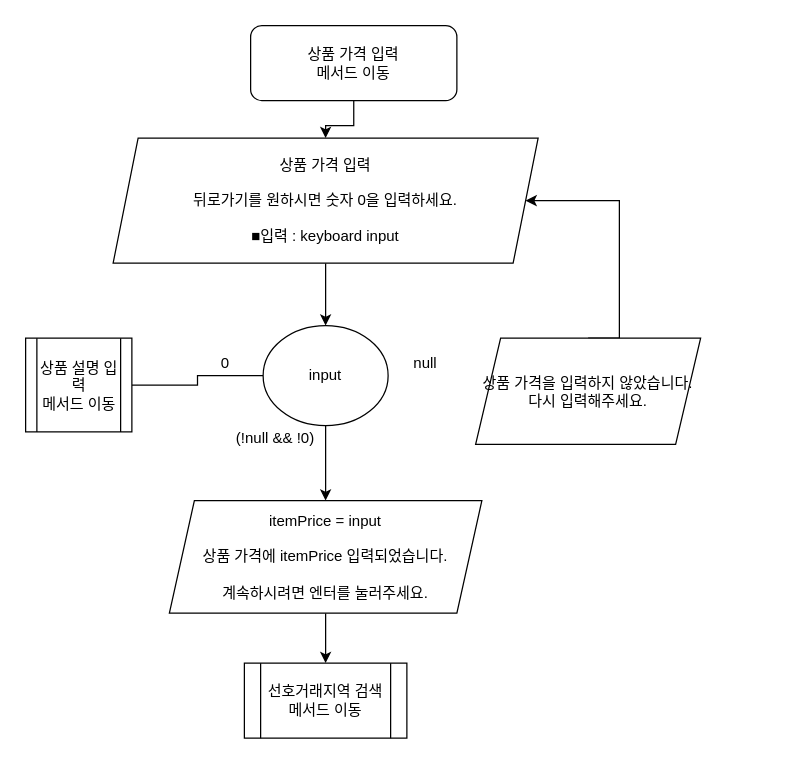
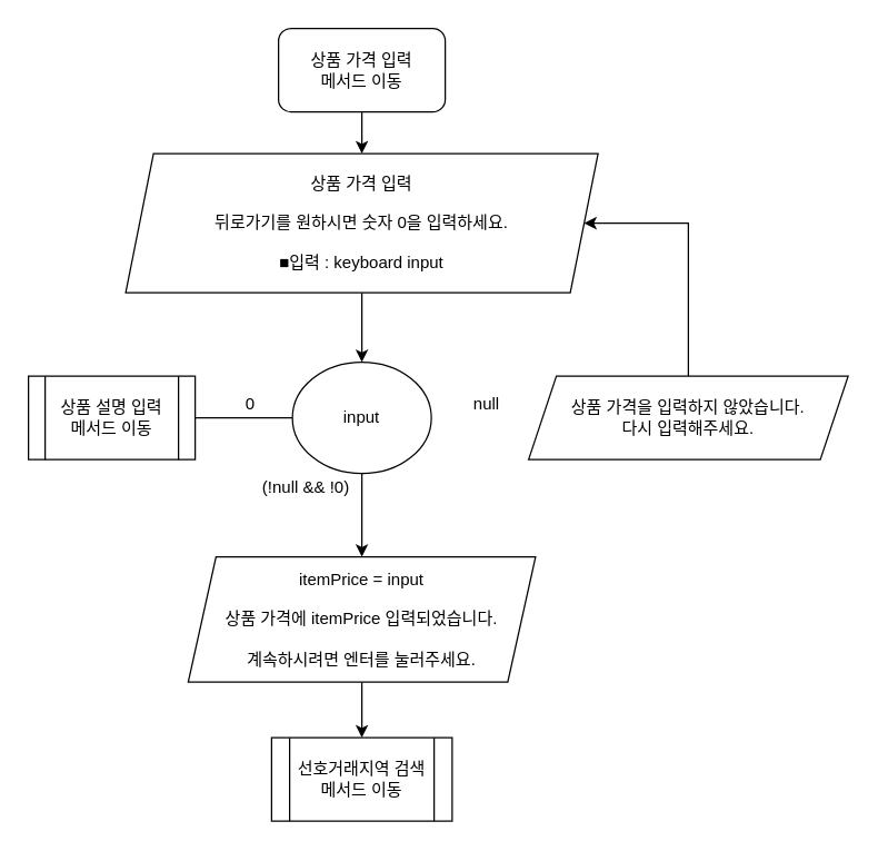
  <mxCell id="0" />
  <mxCell id="1" parent="0" />
  <mxCell id="2" value="" style="edgeStyle=orthogonalEdgeStyle;rounded=0;orthogonalLoop=1;jettySize=auto;html=1;" edge="1" parent="1" source="3" target="5"><mxGeometry relative="1" as="geometry" /></mxCell>
- <mxCell id="3" value="상품 가격 입력&lt;br&gt;메서드 이동" style="rounded=1;whiteSpace=wrap;html=1;" vertex="1" parent="1"><mxGeometry x="200" y="20" width="165" height="60" as="geometry" /></mxCell>
+ <mxCell id="3" value="상품 가격 입력&lt;br&gt;메서드 이동" style="rounded=1;whiteSpace=wrap;html=1;" vertex="1" parent="1"><mxGeometry x="200" y="20" width="120" height="60" as="geometry" /></mxCell>
  <mxCell id="4" value="" style="edgeStyle=orthogonalEdgeStyle;rounded=0;orthogonalLoop=1;jettySize=auto;html=1;" edge="1" parent="1" source="5" target="8"><mxGeometry relative="1" as="geometry" /></mxCell>
  <mxCell id="5" value="상품 가격 입력&lt;br&gt;&lt;br&gt;뒤로가기를 원하시면 숫자 0을 입력하세요.&lt;br&gt;&lt;br&gt;■입력 : keyboard input" style="shape=parallelogram;perimeter=parallelogramPerimeter;whiteSpace=wrap;html=1;fixedSize=1;rounded=1;arcSize=0;" vertex="1" parent="1"><mxGeometry x="90" y="110" width="340" height="100" as="geometry" /></mxCell>
  <mxCell id="6" value="" style="edgeStyle=orthogonalEdgeStyle;rounded=0;orthogonalLoop=1;jettySize=auto;html=1;endArrow=none;" edge="1" parent="1" source="8" target="10"><mxGeometry relative="1" as="geometry" /></mxCell>
  <mxCell id="7" value="" style="edgeStyle=orthogonalEdgeStyle;rounded=0;orthogonalLoop=1;jettySize=auto;html=1;" edge="1" parent="1" source="8" target="13"><mxGeometry relative="1" as="geometry" /></mxCell>
  <mxCell id="8" value="input" style="ellipse;whiteSpace=wrap;html=1;arcSize=0;" vertex="1" parent="1"><mxGeometry x="210" y="260" width="100" height="80" as="geometry" /></mxCell>
- <mxCell id="9" value="null" style="text;html=1;strokeColor=none;fillColor=none;align=center;verticalAlign=middle;whiteSpace=wrap;rounded=0;" vertex="1" parent="1"><mxGeometry x="320" y="280" width="40" height="20" as="geometry" /></mxCell>
- <mxCell id="10" value="상품 설명 입력&lt;br&gt;메서드 이동" style="shape=process;whiteSpace=wrap;html=1;backgroundOutline=1;rounded=1;arcSize=0;" vertex="1" parent="1"><mxGeometry x="20" y="270" width="85" height="75" as="geometry" /></mxCell>
+ <mxCell id="9" value="null" style="text;html=1;strokeColor=none;fillColor=none;align=center;verticalAlign=middle;whiteSpace=wrap;rounded=0;" vertex="1" parent="1"><mxGeometry x="330" y="280" width="40" height="20" as="geometry" /></mxCell>
+ <mxCell id="10" value="상품 설명 입력&lt;br&gt;메서드 이동" style="shape=process;whiteSpace=wrap;html=1;backgroundOutline=1;rounded=1;arcSize=0;" vertex="1" parent="1"><mxGeometry x="20" y="270" width="120" height="60" as="geometry" /></mxCell>
  <mxCell id="11" value="0" style="text;html=1;strokeColor=none;fillColor=none;align=center;verticalAlign=middle;whiteSpace=wrap;rounded=0;" vertex="1" parent="1"><mxGeometry x="160" y="280" width="40" height="20" as="geometry" /></mxCell>
  <mxCell id="12" value="" style="edgeStyle=orthogonalEdgeStyle;rounded=0;orthogonalLoop=1;jettySize=auto;html=1;" edge="1" parent="1" source="13" target="16"><mxGeometry relative="1" as="geometry" /></mxCell>
  <mxCell id="13" value="itemPrice = input&lt;br&gt;&lt;br&gt;상품 가격에 itemPrice 입력되었습니다.&lt;br&gt;&lt;br&gt;계속하시려면 엔터를 눌러주세요." style="shape=parallelogram;perimeter=parallelogramPerimeter;whiteSpace=wrap;html=1;fixedSize=1;rounded=1;arcSize=0;" vertex="1" parent="1"><mxGeometry x="135" y="400" width="250" height="90" as="geometry" /></mxCell>
  <mxCell id="14" value="&lt;span style=&quot;color: rgba(0 , 0 , 0 , 0) ; font-family: monospace ; font-size: 0px&quot;&gt;%3CmxGraphModel%3E%3Croot%3E%3CmxCell%20id%3D%220%22%2F%3E%3CmxCell%20id%3D%221%22%20parent%3D%220%22%2F%3E%3CmxCell%20id%3D%222%22%20value%3D%22(!null%20%26amp%3Bamp%3B%26amp%3Bamp%3B%20!0)%22%20style%3D%22text%3Bhtml%3D1%3BstrokeColor%3Dnone%3BfillColor%3Dnone%3Balign%3Dcenter%3BverticalAlign%3Dmiddle%3BwhiteSpace%3Dwrap%3Brounded%3D0%3B%22%20vertex%3D%221%22%20parent%3D%221%22%3E%3CmxGeometry%20x%3D%22200%22%20y%3D%22410%22%20width%3D%2280%22%20height%3D%2220%22%20as%3D%22geometry%22%2F%3E%3C%2FmxCell%3E%3C%2Froot%3E%3C%2FmxGraphModel%3E&lt;/span&gt;" style="text;html=1;strokeColor=none;fillColor=none;align=center;verticalAlign=middle;whiteSpace=wrap;rounded=0;" vertex="1" parent="1"><mxGeometry x="190" y="340" width="40" height="20" as="geometry" /></mxCell>
  <mxCell id="15" value="(!null &amp;amp;&amp;amp; !0)" style="text;html=1;strokeColor=none;fillColor=none;align=center;verticalAlign=middle;whiteSpace=wrap;rounded=0;" vertex="1" parent="1"><mxGeometry x="180" y="340" width="80" height="20" as="geometry" /></mxCell>
  <mxCell id="16" value="선호거래지역 검색&lt;br&gt;메서드 이동" style="shape=process;whiteSpace=wrap;html=1;backgroundOutline=1;rounded=1;arcSize=0;" vertex="1" parent="1"><mxGeometry x="195" y="530" width="130" height="60" as="geometry" /></mxCell>
  <mxCell id="17" style="edgeStyle=orthogonalEdgeStyle;rounded=0;orthogonalLoop=1;jettySize=auto;html=1;exitX=0.5;exitY=0;exitDx=0;exitDy=0;entryX=1;entryY=0.5;entryDx=0;entryDy=0;" edge="1" parent="1" source="18" target="5"><mxGeometry relative="1" as="geometry"><Array as="points"><mxPoint x="495" y="160" /></Array></mxGeometry></mxCell>
- <mxCell id="18" value="상품 가격을 입력하지 않았습니다.&lt;br&gt;다시 입력해주세요." style="shape=parallelogram;perimeter=parallelogramPerimeter;whiteSpace=wrap;html=1;fixedSize=1;" vertex="1" parent="1"><mxGeometry x="380" y="270" width="180" height="85" as="geometry" /></mxCell>
+ <mxCell id="18" value="상품 가격을 입력하지 않았습니다.&lt;br&gt;다시 입력해주세요." style="shape=parallelogram;perimeter=parallelogramPerimeter;whiteSpace=wrap;html=1;fixedSize=1;" vertex="1" parent="1"><mxGeometry x="380" y="270" width="230" height="60" as="geometry" /></mxCell>
